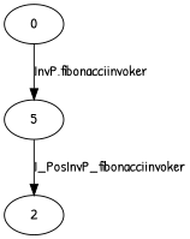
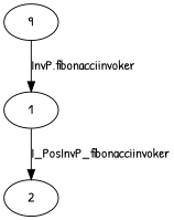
  digraph {
    fontname="Patrick Hand"
    node [fontname="Patrick Hand"]
    edge [fontname="Patrick Hand"]
-   0
-   1 [label=5]
+   0 [label=9]
+   1
    2
    0 -> 1 [label="InvP.fibonacciinvoker"]
    1 -> 2 [label=I_PosInvP_fibonacciinvoker]
  }
